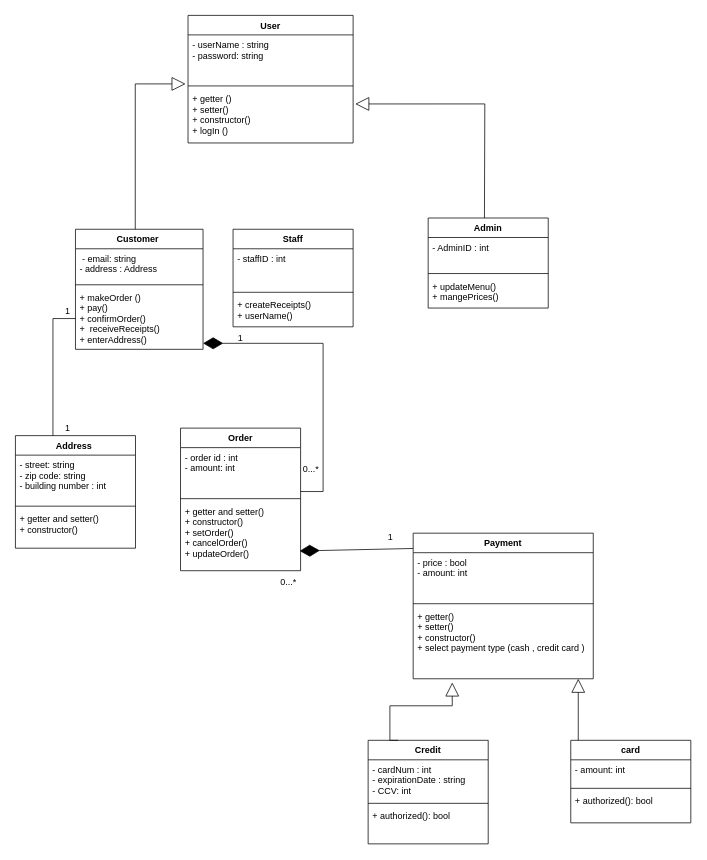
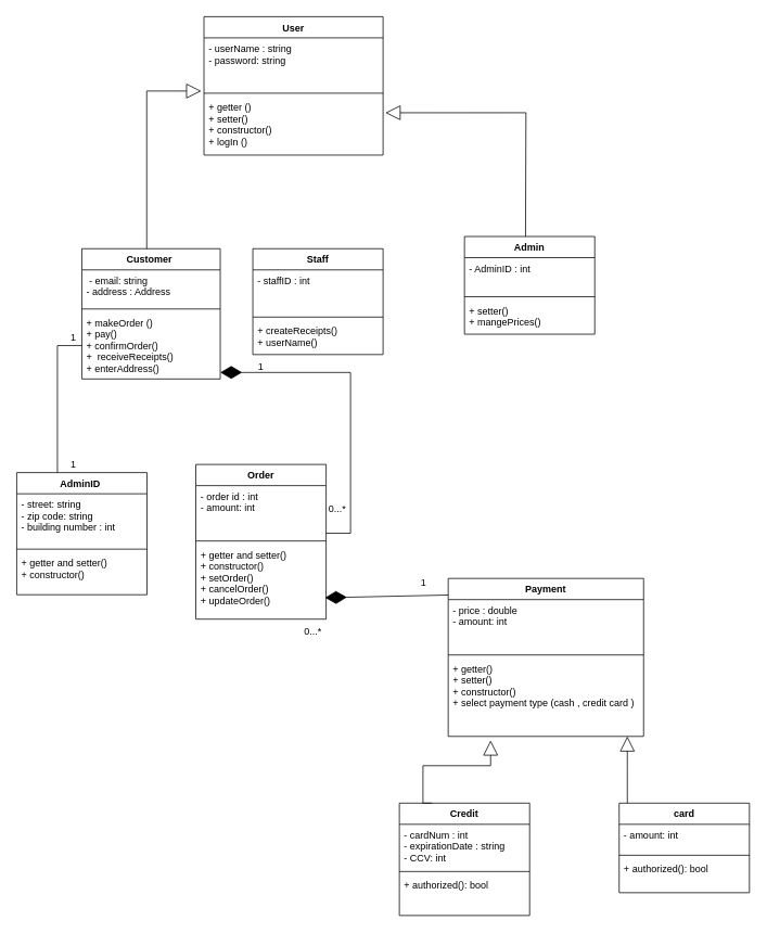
  <mxCell id="0" />
  <mxCell id="1" parent="0" />
  <mxCell id="2" value="Staff" style="swimlane;fontStyle=1;align=center;verticalAlign=top;childLayout=stackLayout;horizontal=1;startSize=26;horizontalStack=0;resizeParent=1;resizeParentMax=0;resizeLast=0;collapsible=1;marginBottom=0;" parent="1" vertex="1"><mxGeometry x="310" y="305" width="160" height="130" as="geometry" /></mxCell>
  <mxCell id="3" value="- staffID : int " style="text;strokeColor=none;fillColor=none;align=left;verticalAlign=top;spacingLeft=4;spacingRight=4;overflow=hidden;rotatable=0;points=[[0,0.5],[1,0.5]];portConstraint=eastwest;" parent="2" vertex="1"><mxGeometry y="26" width="160" height="54" as="geometry" /></mxCell>
  <mxCell id="4" value="" style="line;strokeWidth=1;fillColor=none;align=left;verticalAlign=middle;spacingTop=-1;spacingLeft=3;spacingRight=3;rotatable=0;labelPosition=right;points=[];portConstraint=eastwest;" parent="2" vertex="1"><mxGeometry y="80" width="160" height="8" as="geometry" /></mxCell>
  <mxCell id="5" value="+ createReceipts()  &#10;+ userName()&#10;  " style="text;strokeColor=none;fillColor=none;align=left;verticalAlign=top;spacingLeft=4;spacingRight=4;overflow=hidden;rotatable=0;points=[[0,0.5],[1,0.5]];portConstraint=eastwest;" parent="2" vertex="1"><mxGeometry y="88" width="160" height="42" as="geometry" /></mxCell>
- <mxCell id="6" value="Address " style="swimlane;fontStyle=1;align=center;verticalAlign=top;childLayout=stackLayout;horizontal=1;startSize=26;horizontalStack=0;resizeParent=1;resizeParentMax=0;resizeLast=0;collapsible=1;marginBottom=0;" parent="1" vertex="1"><mxGeometry x="20" y="580" width="160" height="150" as="geometry" /></mxCell>
+ <mxCell id="6" value="AdminID " style="swimlane;fontStyle=1;align=center;verticalAlign=top;childLayout=stackLayout;horizontal=1;startSize=26;horizontalStack=0;resizeParent=1;resizeParentMax=0;resizeLast=0;collapsible=1;marginBottom=0;" parent="1" vertex="1"><mxGeometry x="20" y="580" width="160" height="150" as="geometry" /></mxCell>
  <mxCell id="7" value="- street: string &#10;- zip code: string&#10;- building number : int  " style="text;strokeColor=none;fillColor=none;align=left;verticalAlign=top;spacingLeft=4;spacingRight=4;overflow=hidden;rotatable=0;points=[[0,0.5],[1,0.5]];portConstraint=eastwest;" parent="6" vertex="1"><mxGeometry y="26" width="160" height="64" as="geometry" /></mxCell>
  <mxCell id="8" value="" style="line;strokeWidth=1;fillColor=none;align=left;verticalAlign=middle;spacingTop=-1;spacingLeft=3;spacingRight=3;rotatable=0;labelPosition=right;points=[];portConstraint=eastwest;" parent="6" vertex="1"><mxGeometry y="90" width="160" height="8" as="geometry" /></mxCell>
  <mxCell id="9" value="+ getter and setter() &#10;+ constructor()" style="text;strokeColor=none;fillColor=none;align=left;verticalAlign=top;spacingLeft=4;spacingRight=4;overflow=hidden;rotatable=0;points=[[0,0.5],[1,0.5]];portConstraint=eastwest;" parent="6" vertex="1"><mxGeometry y="98" width="160" height="52" as="geometry" /></mxCell>
  <mxCell id="10" value="User" style="swimlane;fontStyle=1;align=center;verticalAlign=top;childLayout=stackLayout;horizontal=1;startSize=26;horizontalStack=0;resizeParent=1;resizeParentMax=0;resizeLast=0;collapsible=1;marginBottom=0;" parent="1" vertex="1"><mxGeometry x="250" y="20" width="220" height="170" as="geometry" /></mxCell>
  <mxCell id="11" value="- userName : string &#10;- password: string " style="text;strokeColor=none;fillColor=none;align=left;verticalAlign=top;spacingLeft=4;spacingRight=4;overflow=hidden;rotatable=0;points=[[0,0.5],[1,0.5]];portConstraint=eastwest;" parent="10" vertex="1"><mxGeometry y="26" width="220" height="64" as="geometry" /></mxCell>
  <mxCell id="12" value="" style="line;strokeWidth=1;fillColor=none;align=left;verticalAlign=middle;spacingTop=-1;spacingLeft=3;spacingRight=3;rotatable=0;labelPosition=right;points=[];portConstraint=eastwest;" parent="10" vertex="1"><mxGeometry y="90" width="220" height="8" as="geometry" /></mxCell>
  <mxCell id="13" value="+ getter () &#10;+ setter() &#10;+ constructor()&#10;+ logIn () &#10;" style="text;strokeColor=none;fillColor=none;align=left;verticalAlign=top;spacingLeft=4;spacingRight=4;overflow=hidden;rotatable=0;points=[[0,0.5],[1,0.5]];portConstraint=eastwest;" parent="10" vertex="1"><mxGeometry y="98" width="220" height="72" as="geometry" /></mxCell>
  <mxCell id="14" value="Order" style="swimlane;fontStyle=1;align=center;verticalAlign=top;childLayout=stackLayout;horizontal=1;startSize=26;horizontalStack=0;resizeParent=1;resizeParentMax=0;resizeLast=0;collapsible=1;marginBottom=0;" parent="1" vertex="1"><mxGeometry x="240" y="570" width="160" height="190" as="geometry" /></mxCell>
  <mxCell id="15" value="- order id : int &#10;- amount: int&#10; " style="text;strokeColor=none;fillColor=none;align=left;verticalAlign=top;spacingLeft=4;spacingRight=4;overflow=hidden;rotatable=0;points=[[0,0.5],[1,0.5]];portConstraint=eastwest;" parent="14" vertex="1"><mxGeometry y="26" width="160" height="64" as="geometry" /></mxCell>
  <mxCell id="16" value="" style="line;strokeWidth=1;fillColor=none;align=left;verticalAlign=middle;spacingTop=-1;spacingLeft=3;spacingRight=3;rotatable=0;labelPosition=right;points=[];portConstraint=eastwest;" parent="14" vertex="1"><mxGeometry y="90" width="160" height="8" as="geometry" /></mxCell>
  <mxCell id="17" value="+ getter and setter()&#10;+ constructor() &#10;+ setOrder()&#10;+ cancelOrder()&#10;+ updateOrder()" style="text;strokeColor=none;fillColor=none;align=left;verticalAlign=top;spacingLeft=4;spacingRight=4;overflow=hidden;rotatable=0;points=[[0,0.5],[1,0.5]];portConstraint=eastwest;" parent="14" vertex="1"><mxGeometry y="98" width="160" height="92" as="geometry" /></mxCell>
  <mxCell id="18" value="Payment" style="swimlane;fontStyle=1;align=center;verticalAlign=top;childLayout=stackLayout;horizontal=1;startSize=26;horizontalStack=0;resizeParent=1;resizeParentMax=0;resizeLast=0;collapsible=1;marginBottom=0;" parent="1" vertex="1"><mxGeometry x="550" y="710" width="240" height="194" as="geometry" /></mxCell>
- <mxCell id="19" value="- price : bool&#10;- amount: int&#10; " style="text;strokeColor=none;fillColor=none;align=left;verticalAlign=top;spacingLeft=4;spacingRight=4;overflow=hidden;rotatable=0;points=[[0,0.5],[1,0.5]];portConstraint=eastwest;" parent="18" vertex="1"><mxGeometry y="26" width="240" height="64" as="geometry" /></mxCell>
+ <mxCell id="19" value="- price : double&#10;- amount: int&#10; " style="text;strokeColor=none;fillColor=none;align=left;verticalAlign=top;spacingLeft=4;spacingRight=4;overflow=hidden;rotatable=0;points=[[0,0.5],[1,0.5]];portConstraint=eastwest;" parent="18" vertex="1"><mxGeometry y="26" width="240" height="64" as="geometry" /></mxCell>
  <mxCell id="20" value="" style="line;strokeWidth=1;fillColor=none;align=left;verticalAlign=middle;spacingTop=-1;spacingLeft=3;spacingRight=3;rotatable=0;labelPosition=right;points=[];portConstraint=eastwest;" parent="18" vertex="1"><mxGeometry y="90" width="240" height="8" as="geometry" /></mxCell>
  <mxCell id="21" value="+ getter()&#10;+ setter()&#10;+ constructor() &#10;+ select payment type (cash , credit card )&#10; " style="text;strokeColor=none;fillColor=none;align=left;verticalAlign=top;spacingLeft=4;spacingRight=4;overflow=hidden;rotatable=0;points=[[0,0.5],[1,0.5]];portConstraint=eastwest;" parent="18" vertex="1"><mxGeometry y="98" width="240" height="96" as="geometry" /></mxCell>
  <mxCell id="22" value="card" style="swimlane;fontStyle=1;align=center;verticalAlign=top;childLayout=stackLayout;horizontal=1;startSize=26;horizontalStack=0;resizeParent=1;resizeParentMax=0;resizeLast=0;collapsible=1;marginBottom=0;" parent="1" vertex="1"><mxGeometry x="760" y="986" width="160" height="110" as="geometry" /></mxCell>
  <mxCell id="23" value="- amount: int&#10; " style="text;strokeColor=none;fillColor=none;align=left;verticalAlign=top;spacingLeft=4;spacingRight=4;overflow=hidden;rotatable=0;points=[[0,0.5],[1,0.5]];portConstraint=eastwest;" parent="22" vertex="1"><mxGeometry y="26" width="160" height="34" as="geometry" /></mxCell>
  <mxCell id="24" value="" style="line;strokeWidth=1;fillColor=none;align=left;verticalAlign=middle;spacingTop=-1;spacingLeft=3;spacingRight=3;rotatable=0;labelPosition=right;points=[];portConstraint=eastwest;" parent="22" vertex="1"><mxGeometry y="60" width="160" height="8" as="geometry" /></mxCell>
  <mxCell id="25" value="+ authorized(): bool " style="text;strokeColor=none;fillColor=none;align=left;verticalAlign=top;spacingLeft=4;spacingRight=4;overflow=hidden;rotatable=0;points=[[0,0.5],[1,0.5]];portConstraint=eastwest;" parent="22" vertex="1"><mxGeometry y="68" width="160" height="42" as="geometry" /></mxCell>
  <mxCell id="26" value="Credit" style="swimlane;fontStyle=1;align=center;verticalAlign=top;childLayout=stackLayout;horizontal=1;startSize=26;horizontalStack=0;resizeParent=1;resizeParentMax=0;resizeLast=0;collapsible=1;marginBottom=0;" parent="1" vertex="1"><mxGeometry x="490" y="986" width="160" height="138" as="geometry" /></mxCell>
  <mxCell id="27" value="- cardNum : int &#10;- expirationDate : string &#10;- CCV: int" style="text;strokeColor=none;fillColor=none;align=left;verticalAlign=top;spacingLeft=4;spacingRight=4;overflow=hidden;rotatable=0;points=[[0,0.5],[1,0.5]];portConstraint=eastwest;" parent="26" vertex="1"><mxGeometry y="26" width="160" height="54" as="geometry" /></mxCell>
  <mxCell id="28" value="" style="line;strokeWidth=1;fillColor=none;align=left;verticalAlign=middle;spacingTop=-1;spacingLeft=3;spacingRight=3;rotatable=0;labelPosition=right;points=[];portConstraint=eastwest;" parent="26" vertex="1"><mxGeometry y="80" width="160" height="8" as="geometry" /></mxCell>
  <mxCell id="29" value="+ authorized(): bool " style="text;strokeColor=none;fillColor=none;align=left;verticalAlign=top;spacingLeft=4;spacingRight=4;overflow=hidden;rotatable=0;points=[[0,0.5],[1,0.5]];portConstraint=eastwest;" parent="26" vertex="1"><mxGeometry y="88" width="160" height="50" as="geometry" /></mxCell>
  <mxCell id="30" value="" style="endArrow=block;endSize=16;endFill=0;html=1;rounded=0;edgeStyle=orthogonalEdgeStyle;entryX=1.013;entryY=0.278;entryDx=0;entryDy=0;entryPerimeter=0;exitX=0.5;exitY=0;exitDx=0;exitDy=0;" parent="1" target="13" edge="1"><mxGeometry width="160" relative="1" as="geometry"><mxPoint x="645" y="290" as="sourcePoint" /><mxPoint x="750" y="260" as="targetPoint" /></mxGeometry></mxCell>
  <mxCell id="31" value="" style="endArrow=block;endSize=16;endFill=0;html=1;rounded=0;edgeStyle=orthogonalEdgeStyle;entryX=-0.015;entryY=1.021;entryDx=0;entryDy=0;entryPerimeter=0;exitX=0.623;exitY=-0.03;exitDx=0;exitDy=0;exitPerimeter=0;" parent="1" target="11" edge="1"><mxGeometry width="160" relative="1" as="geometry"><mxPoint x="179.68" y="306.4" as="sourcePoint" /><mxPoint x="180" y="110" as="targetPoint" /><Array as="points"><mxPoint x="180" y="111" /></Array></mxGeometry></mxCell>
  <mxCell id="32" value="" style="endArrow=block;endSize=16;endFill=0;html=1;rounded=0;edgeStyle=orthogonalEdgeStyle;" parent="1" source="22" target="21" edge="1"><mxGeometry width="160" relative="1" as="geometry"><mxPoint x="770" y="980" as="sourcePoint" /><mxPoint x="750" y="952" as="targetPoint" /><Array as="points"><mxPoint x="770" y="940" /><mxPoint x="770" y="940" /></Array></mxGeometry></mxCell>
  <mxCell id="33" value="" style="endArrow=block;endSize=16;endFill=0;html=1;rounded=0;edgeStyle=orthogonalEdgeStyle;exitX=0.25;exitY=0;exitDx=0;exitDy=0;entryX=0.217;entryY=1.052;entryDx=0;entryDy=0;entryPerimeter=0;" parent="1" source="26" target="21" edge="1"><mxGeometry width="160" relative="1" as="geometry"><mxPoint x="460" y="962" as="sourcePoint" /><mxPoint x="519" y="912" as="targetPoint" /><Array as="points"><mxPoint x="519" y="986" /><mxPoint x="519" y="940" /><mxPoint x="602" y="940" /></Array></mxGeometry></mxCell>
  <mxCell id="34" value="Admin" style="swimlane;fontStyle=1;align=center;verticalAlign=top;childLayout=stackLayout;horizontal=1;startSize=26;horizontalStack=0;resizeParent=1;resizeParentMax=0;resizeLast=0;collapsible=1;marginBottom=0;" parent="1" vertex="1"><mxGeometry x="570" y="290" width="160" height="120" as="geometry" /></mxCell>
  <mxCell id="35" value="- AdminID : int" style="text;strokeColor=none;fillColor=none;align=left;verticalAlign=top;spacingLeft=4;spacingRight=4;overflow=hidden;rotatable=0;points=[[0,0.5],[1,0.5]];portConstraint=eastwest;" parent="34" vertex="1"><mxGeometry y="26" width="160" height="44" as="geometry" /></mxCell>
  <mxCell id="36" value="" style="line;strokeWidth=1;fillColor=none;align=left;verticalAlign=middle;spacingTop=-1;spacingLeft=3;spacingRight=3;rotatable=0;labelPosition=right;points=[];portConstraint=eastwest;" parent="34" vertex="1"><mxGeometry y="70" width="160" height="8" as="geometry" /></mxCell>
- <mxCell id="37" value="+ updateMenu()&#10;+ mangePrices()" style="text;strokeColor=none;fillColor=none;align=left;verticalAlign=top;spacingLeft=4;spacingRight=4;overflow=hidden;rotatable=0;points=[[0,0.5],[1,0.5]];portConstraint=eastwest;" parent="34" vertex="1"><mxGeometry y="78" width="160" height="42" as="geometry" /></mxCell>
+ <mxCell id="37" value="+ setter()&#10;+ mangePrices()" style="text;strokeColor=none;fillColor=none;align=left;verticalAlign=top;spacingLeft=4;spacingRight=4;overflow=hidden;rotatable=0;points=[[0,0.5],[1,0.5]];portConstraint=eastwest;" parent="34" vertex="1"><mxGeometry y="78" width="160" height="42" as="geometry" /></mxCell>
  <mxCell id="38" value="Customer " style="swimlane;fontStyle=1;align=center;verticalAlign=top;childLayout=stackLayout;horizontal=1;startSize=26;horizontalStack=0;resizeParent=1;resizeParentMax=0;resizeLast=0;collapsible=1;marginBottom=0;" parent="1" vertex="1"><mxGeometry x="100" y="305" width="170" height="160" as="geometry" /></mxCell>
  <mxCell id="39" value=" - email: string&#10;- address : Address  &#10;" style="text;strokeColor=none;fillColor=none;align=left;verticalAlign=top;spacingLeft=4;spacingRight=4;overflow=hidden;rotatable=0;points=[[0,0.5],[1,0.5]];portConstraint=eastwest;" parent="38" vertex="1"><mxGeometry y="26" width="170" height="44" as="geometry" /></mxCell>
  <mxCell id="40" value="" style="line;strokeWidth=1;fillColor=none;align=left;verticalAlign=middle;spacingTop=-1;spacingLeft=3;spacingRight=3;rotatable=0;labelPosition=right;points=[];portConstraint=eastwest;" parent="38" vertex="1"><mxGeometry y="70" width="170" height="8" as="geometry" /></mxCell>
  <mxCell id="41" value="+ makeOrder ()&#10;+ pay()&#10;+ confirmOrder()&#10;+  receiveReceipts() &#10;+ enterAddress() " style="text;strokeColor=none;fillColor=none;align=left;verticalAlign=top;spacingLeft=4;spacingRight=4;overflow=hidden;rotatable=0;points=[[0,0.5],[1,0.5]];portConstraint=eastwest;" parent="38" vertex="1"><mxGeometry y="78" width="170" height="82" as="geometry" /></mxCell>
  <mxCell id="42" value="" style="endArrow=diamondThin;endFill=1;endSize=24;html=1;rounded=0;edgeStyle=orthogonalEdgeStyle;" parent="1" edge="1"><mxGeometry width="160" relative="1" as="geometry"><mxPoint x="400" y="654.5" as="sourcePoint" /><mxPoint x="270" y="457" as="targetPoint" /><Array as="points"><mxPoint x="430" y="655" /><mxPoint x="430" y="457" /></Array></mxGeometry></mxCell>
  <mxCell id="43" value="" style="endArrow=none;endFill=0;endSize=12;html=1;rounded=0;edgeStyle=orthogonalEdgeStyle;" parent="1" source="41" target="6" edge="1"><mxGeometry width="160" relative="1" as="geometry"><mxPoint x="200" y="490" as="sourcePoint" /><mxPoint x="280" y="490" as="targetPoint" /><Array as="points"><mxPoint x="70" y="424" /></Array></mxGeometry></mxCell>
  <mxCell id="44" value="1" style="text;html=1;strokeColor=none;fillColor=none;align=center;verticalAlign=middle;whiteSpace=wrap;rounded=0;" parent="1" vertex="1"><mxGeometry x="290" y="435" width="60" height="30" as="geometry" /></mxCell>
  <mxCell id="45" value="0...*" style="text;html=1;strokeColor=none;fillColor=none;align=center;verticalAlign=middle;whiteSpace=wrap;rounded=0;" parent="1" vertex="1"><mxGeometry x="384" y="610" width="60" height="30" as="geometry" /></mxCell>
  <mxCell id="46" value="1" style="text;html=1;strokeColor=none;fillColor=none;align=center;verticalAlign=middle;whiteSpace=wrap;rounded=0;" parent="1" vertex="1"><mxGeometry x="60" y="400" width="60" height="30" as="geometry" /></mxCell>
  <mxCell id="47" value="1" style="text;html=1;strokeColor=none;fillColor=none;align=center;verticalAlign=middle;whiteSpace=wrap;rounded=0;" parent="1" vertex="1"><mxGeometry x="60" y="555" width="60" height="30" as="geometry" /></mxCell>
  <mxCell id="48" value="" style="endArrow=diamondThin;endFill=1;endSize=24;html=1;rounded=0;exitX=0;exitY=0.105;exitDx=0;exitDy=0;exitPerimeter=0;entryX=0.992;entryY=0.714;entryDx=0;entryDy=0;entryPerimeter=0;" parent="1" source="18" target="17" edge="1"><mxGeometry width="160" relative="1" as="geometry"><mxPoint x="310" y="882" as="sourcePoint" /><mxPoint x="380" y="852" as="targetPoint" /></mxGeometry></mxCell>
  <mxCell id="49" value="0...*" style="text;html=1;strokeColor=none;fillColor=none;align=center;verticalAlign=middle;whiteSpace=wrap;rounded=0;" parent="1" vertex="1"><mxGeometry x="354" y="760" width="60" height="30" as="geometry" /></mxCell>
  <mxCell id="50" value="1" style="text;html=1;strokeColor=none;fillColor=none;align=center;verticalAlign=middle;whiteSpace=wrap;rounded=0;" parent="1" vertex="1"><mxGeometry x="490" y="700" width="60" height="30" as="geometry" /></mxCell>
